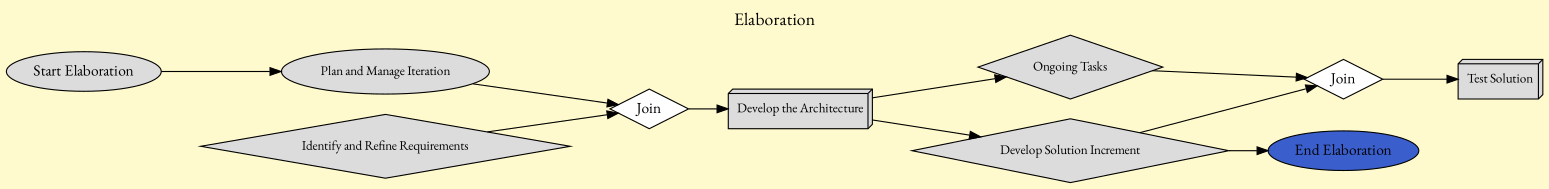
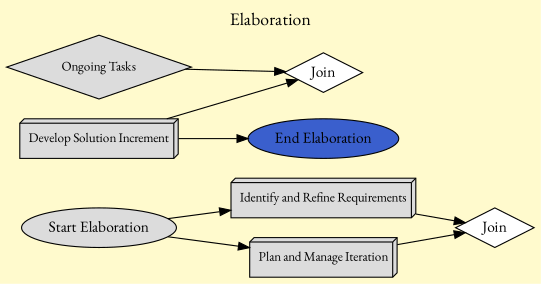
  digraph {
    bgcolor=lemonchiffon
    fontname="EB Garamond"
    fontsize=16
    label=Elaboration
    labelloc=t
    rankdir=LR
    node [fillcolor="#DCDCDC" fontname="EB Garamond" shape=box3d style=filled fontsize=12 margin="0.11,0.11"]
    edge [fontname="EB Garamond"]
    n1 [label="Start Elaboration" shape=ellipse fontsize="" margin=""]
-   n2 [label="Identify and Refine Requirements" shape=diamond]
-   n3 [label="Plan and Manage Iteration" shape=ellipse]
+   n2 [label="Identify and Refine Requirements"]
+   n3 [label="Plan and Manage Iteration"]
    n4 [fillcolor=white label=Join shape=diamond fontsize="" margin=""]
-   n5 [label="Develop the Architecture"]
    n6 [label="Ongoing Tasks" shape=diamond]
-   n7 [label="Develop Solution Increment" shape=diamond]
+   n7 [label="Develop Solution Increment"]
    n8 [fillcolor=white label=Join shape=diamond fontsize="" margin=""]
    n9 [fillcolor=royalblue3 label="End Elaboration" shape=ellipse fontsize="" margin=""]
-   n10 [label="Test Solution"]
+   n1 -> n2
    n1 -> n3
    n2 -> n4
    n3 -> n4
-   n4 -> n5
-   n5 -> n6
-   n5 -> n7
    n6 -> n8
    n7 -> n8
    n7 -> n9
-   n8 -> n10
  }
